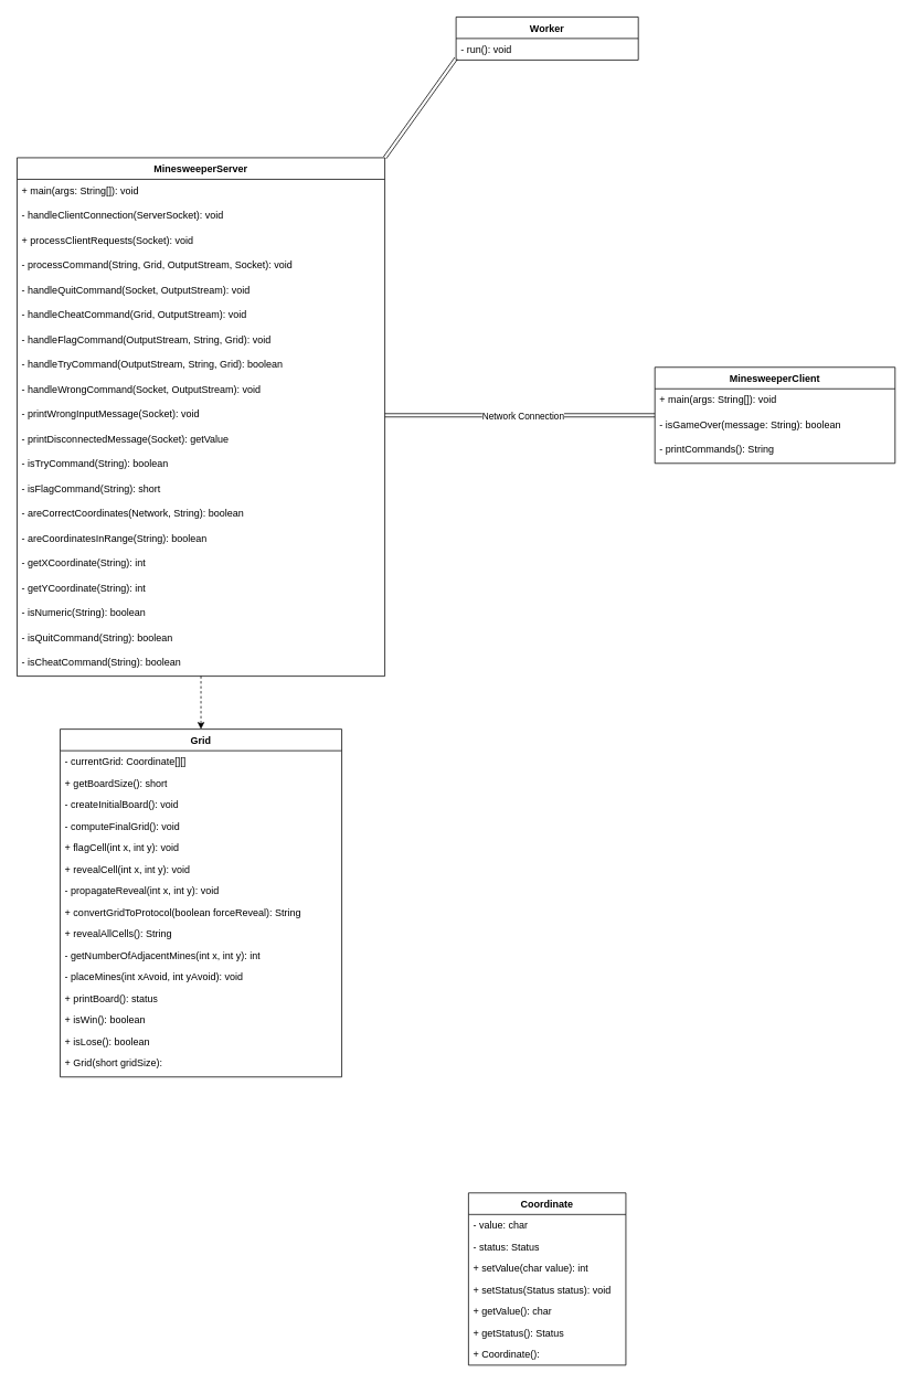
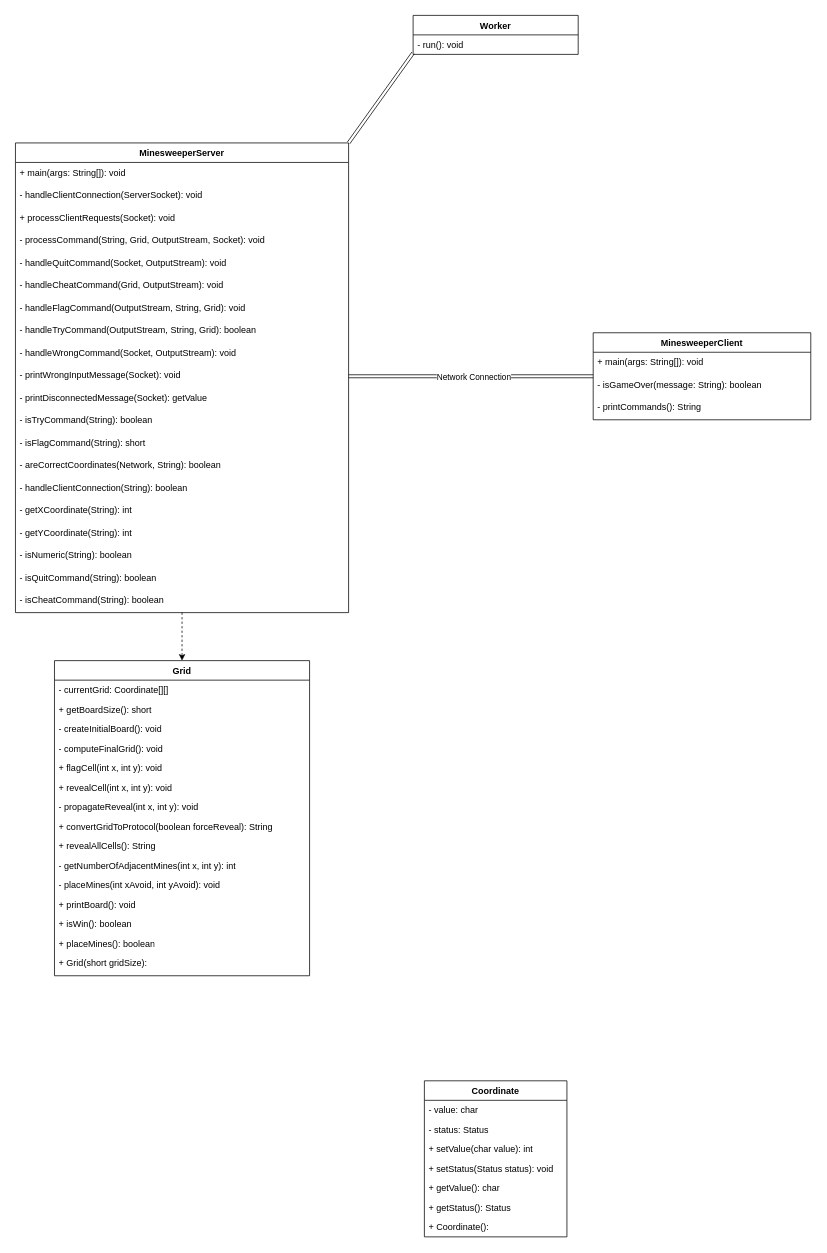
  <mxCell id="0" />
  <mxCell id="1" parent="0" />
  <mxCell id="2" value="Grid" style="swimlane;fontStyle=1;align=center;verticalAlign=top;childLayout=stackLayout;horizontal=1;startSize=26;horizontalStack=0;resizeParent=1;resizeParentMax=0;resizeLast=0;collapsible=1;marginBottom=0;whiteSpace=wrap;html=1;" parent="1" vertex="1"><mxGeometry x="72" y="880" width="340" height="420" as="geometry" /></mxCell>
  <mxCell id="3" value="- currentGrid: Coordinate[][]" style="text;strokeColor=none;fillColor=none;align=left;verticalAlign=top;spacingLeft=4;spacingRight=4;overflow=hidden;rotatable=0;points=[[0,0.5],[1,0.5]];portConstraint=eastwest;whiteSpace=wrap;html=1;" parent="2" vertex="1"><mxGeometry y="26" width="340" height="26" as="geometry" /></mxCell>
  <mxCell id="4" value="+ getBoardSize(): short" style="text;strokeColor=none;fillColor=none;align=left;verticalAlign=top;spacingLeft=4;spacingRight=4;overflow=hidden;rotatable=0;points=[[0,0.5],[1,0.5]];portConstraint=eastwest;whiteSpace=wrap;html=1;" parent="2" vertex="1"><mxGeometry y="52" width="340" height="26" as="geometry" /></mxCell>
  <mxCell id="5" value="- createInitialBoard(): void" style="text;strokeColor=none;fillColor=none;align=left;verticalAlign=top;spacingLeft=4;spacingRight=4;overflow=hidden;rotatable=0;points=[[0,0.5],[1,0.5]];portConstraint=eastwest;whiteSpace=wrap;html=1;" parent="2" vertex="1"><mxGeometry y="78" width="340" height="26" as="geometry" /></mxCell>
  <mxCell id="6" value="- computeFinalGrid(): void" style="text;strokeColor=none;fillColor=none;align=left;verticalAlign=top;spacingLeft=4;spacingRight=4;overflow=hidden;rotatable=0;points=[[0,0.5],[1,0.5]];portConstraint=eastwest;whiteSpace=wrap;html=1;" parent="2" vertex="1"><mxGeometry y="104" width="340" height="26" as="geometry" /></mxCell>
  <mxCell id="7" value="+ flagCell(int x, int y): void" style="text;strokeColor=none;fillColor=none;align=left;verticalAlign=top;spacingLeft=4;spacingRight=4;overflow=hidden;rotatable=0;points=[[0,0.5],[1,0.5]];portConstraint=eastwest;whiteSpace=wrap;html=1;" parent="2" vertex="1"><mxGeometry y="130" width="340" height="26" as="geometry" /></mxCell>
  <mxCell id="8" value="+ revealCell(int x, int y): void" style="text;strokeColor=none;fillColor=none;align=left;verticalAlign=top;spacingLeft=4;spacingRight=4;overflow=hidden;rotatable=0;points=[[0,0.5],[1,0.5]];portConstraint=eastwest;whiteSpace=wrap;html=1;" parent="2" vertex="1"><mxGeometry y="156" width="340" height="26" as="geometry" /></mxCell>
  <mxCell id="9" value="- propagateReveal(int x, int y): void" style="text;strokeColor=none;fillColor=none;align=left;verticalAlign=top;spacingLeft=4;spacingRight=4;overflow=hidden;rotatable=0;points=[[0,0.5],[1,0.5]];portConstraint=eastwest;whiteSpace=wrap;html=1;" parent="2" vertex="1"><mxGeometry y="182" width="340" height="26" as="geometry" /></mxCell>
  <mxCell id="10" value="+ convertGridToProtocol(boolean forceReveal): String" style="text;strokeColor=none;fillColor=none;align=left;verticalAlign=top;spacingLeft=4;spacingRight=4;overflow=hidden;rotatable=0;points=[[0,0.5],[1,0.5]];portConstraint=eastwest;whiteSpace=wrap;html=1;" parent="2" vertex="1"><mxGeometry y="208" width="340" height="26" as="geometry" /></mxCell>
  <mxCell id="11" value="+ revealAllCells(): String" style="text;strokeColor=none;fillColor=none;align=left;verticalAlign=top;spacingLeft=4;spacingRight=4;overflow=hidden;rotatable=0;points=[[0,0.5],[1,0.5]];portConstraint=eastwest;whiteSpace=wrap;html=1;" parent="2" vertex="1"><mxGeometry y="234" width="340" height="26" as="geometry" /></mxCell>
  <mxCell id="12" value="- getNumberOfAdjacentMines(int x, int y): int" style="text;strokeColor=none;fillColor=none;align=left;verticalAlign=top;spacingLeft=4;spacingRight=4;overflow=hidden;rotatable=0;points=[[0,0.5],[1,0.5]];portConstraint=eastwest;whiteSpace=wrap;html=1;" parent="2" vertex="1"><mxGeometry y="260" width="340" height="26" as="geometry" /></mxCell>
  <mxCell id="13" value="- placeMines(int xAvoid, int yAvoid): void" style="text;strokeColor=none;fillColor=none;align=left;verticalAlign=top;spacingLeft=4;spacingRight=4;overflow=hidden;rotatable=0;points=[[0,0.5],[1,0.5]];portConstraint=eastwest;whiteSpace=wrap;html=1;" parent="2" vertex="1"><mxGeometry y="286" width="340" height="26" as="geometry" /></mxCell>
- <mxCell id="14" value="+ printBoard(): status" style="text;strokeColor=none;fillColor=none;align=left;verticalAlign=top;spacingLeft=4;spacingRight=4;overflow=hidden;rotatable=0;points=[[0,0.5],[1,0.5]];portConstraint=eastwest;whiteSpace=wrap;html=1;" parent="2" vertex="1"><mxGeometry y="312" width="340" height="26" as="geometry" /></mxCell>
+ <mxCell id="14" value="+ printBoard(): void" style="text;strokeColor=none;fillColor=none;align=left;verticalAlign=top;spacingLeft=4;spacingRight=4;overflow=hidden;rotatable=0;points=[[0,0.5],[1,0.5]];portConstraint=eastwest;whiteSpace=wrap;html=1;" parent="2" vertex="1"><mxGeometry y="312" width="340" height="26" as="geometry" /></mxCell>
  <mxCell id="15" value="+ isWin(): boolean" style="text;strokeColor=none;fillColor=none;align=left;verticalAlign=top;spacingLeft=4;spacingRight=4;overflow=hidden;rotatable=0;points=[[0,0.5],[1,0.5]];portConstraint=eastwest;whiteSpace=wrap;html=1;" parent="2" vertex="1"><mxGeometry y="338" width="340" height="26" as="geometry" /></mxCell>
- <mxCell id="16" value="+ isLose(): boolean" style="text;strokeColor=none;fillColor=none;align=left;verticalAlign=top;spacingLeft=4;spacingRight=4;overflow=hidden;rotatable=0;points=[[0,0.5],[1,0.5]];portConstraint=eastwest;whiteSpace=wrap;html=1;" parent="2" vertex="1"><mxGeometry y="364" width="340" height="26" as="geometry" /></mxCell>
+ <mxCell id="16" value="+ placeMines(): boolean" style="text;strokeColor=none;fillColor=none;align=left;verticalAlign=top;spacingLeft=4;spacingRight=4;overflow=hidden;rotatable=0;points=[[0,0.5],[1,0.5]];portConstraint=eastwest;whiteSpace=wrap;html=1;" parent="2" vertex="1"><mxGeometry y="364" width="340" height="26" as="geometry" /></mxCell>
  <mxCell id="17" value="+ Grid(short gridSize): " style="text;strokeColor=none;fillColor=none;align=left;verticalAlign=top;spacingLeft=4;spacingRight=4;overflow=hidden;rotatable=0;points=[[0,0.5],[1,0.5]];portConstraint=eastwest;whiteSpace=wrap;html=1;" parent="2" vertex="1"><mxGeometry y="390" width="340" height="30" as="geometry" /></mxCell>
  <mxCell id="18" value="Coordinate" style="swimlane;fontStyle=1;align=center;verticalAlign=top;childLayout=stackLayout;horizontal=1;startSize=26;horizontalStack=0;resizeParent=1;resizeParentMax=0;resizeLast=0;collapsible=1;marginBottom=0;whiteSpace=wrap;html=1;" parent="1" vertex="1"><mxGeometry x="565" y="1440" width="190" height="208" as="geometry" /></mxCell>
  <mxCell id="19" value="- value: char" style="text;strokeColor=none;fillColor=none;align=left;verticalAlign=top;spacingLeft=4;spacingRight=4;overflow=hidden;rotatable=0;points=[[0,0.5],[1,0.5]];portConstraint=eastwest;whiteSpace=wrap;html=1;" parent="18" vertex="1"><mxGeometry y="26" width="190" height="26" as="geometry" /></mxCell>
  <mxCell id="20" value="- status: Status" style="text;strokeColor=none;fillColor=none;align=left;verticalAlign=top;spacingLeft=4;spacingRight=4;overflow=hidden;rotatable=0;points=[[0,0.5],[1,0.5]];portConstraint=eastwest;whiteSpace=wrap;html=1;" parent="18" vertex="1"><mxGeometry y="52" width="190" height="26" as="geometry" /></mxCell>
  <mxCell id="21" value="+ setValue(char value): int" style="text;strokeColor=none;fillColor=none;align=left;verticalAlign=top;spacingLeft=4;spacingRight=4;overflow=hidden;rotatable=0;points=[[0,0.5],[1,0.5]];portConstraint=eastwest;whiteSpace=wrap;html=1;" parent="18" vertex="1"><mxGeometry y="78" width="190" height="26" as="geometry" /></mxCell>
  <mxCell id="22" value="+ setStatus(Status status): void" style="text;strokeColor=none;fillColor=none;align=left;verticalAlign=top;spacingLeft=4;spacingRight=4;overflow=hidden;rotatable=0;points=[[0,0.5],[1,0.5]];portConstraint=eastwest;whiteSpace=wrap;html=1;" parent="18" vertex="1"><mxGeometry y="104" width="190" height="26" as="geometry" /></mxCell>
  <mxCell id="23" value="+ getValue(): char" style="text;strokeColor=none;fillColor=none;align=left;verticalAlign=top;spacingLeft=4;spacingRight=4;overflow=hidden;rotatable=0;points=[[0,0.5],[1,0.5]];portConstraint=eastwest;whiteSpace=wrap;html=1;" parent="18" vertex="1"><mxGeometry y="130" width="190" height="26" as="geometry" /></mxCell>
  <mxCell id="24" value="+ getStatus(): Status" style="text;strokeColor=none;fillColor=none;align=left;verticalAlign=top;spacingLeft=4;spacingRight=4;overflow=hidden;rotatable=0;points=[[0,0.5],[1,0.5]];portConstraint=eastwest;whiteSpace=wrap;html=1;" parent="18" vertex="1"><mxGeometry y="156" width="190" height="26" as="geometry" /></mxCell>
  <mxCell id="25" value="+ Coordinate(): " style="text;strokeColor=none;fillColor=none;align=left;verticalAlign=top;spacingLeft=4;spacingRight=4;overflow=hidden;rotatable=0;points=[[0,0.5],[1,0.5]];portConstraint=eastwest;whiteSpace=wrap;html=1;" parent="18" vertex="1"><mxGeometry y="182" width="190" height="26" as="geometry" /></mxCell>
  <mxCell id="26" value="Worker" style="swimlane;fontStyle=1;align=center;verticalAlign=top;childLayout=stackLayout;horizontal=1;startSize=26;horizontalStack=0;resizeParent=1;resizeParentMax=0;resizeLast=0;collapsible=1;marginBottom=0;whiteSpace=wrap;html=1;" parent="1" vertex="1"><mxGeometry x="550" y="20" width="220" height="52" as="geometry" /></mxCell>
  <mxCell id="27" value="- run(): void" style="text;strokeColor=none;fillColor=none;align=left;verticalAlign=top;spacingLeft=4;spacingRight=4;overflow=hidden;rotatable=0;points=[[0,0.5],[1,0.5]];portConstraint=eastwest;whiteSpace=wrap;html=1;" parent="26" vertex="1"><mxGeometry y="26" width="220" height="26" as="geometry" /></mxCell>
  <mxCell id="28" value="MinesweeperClient" style="swimlane;fontStyle=1;align=center;verticalAlign=top;childLayout=stackLayout;horizontal=1;startSize=26;horizontalStack=0;resizeParent=1;resizeParentMax=0;resizeLast=0;collapsible=1;marginBottom=0;whiteSpace=wrap;html=1;" parent="1" vertex="1"><mxGeometry x="790" y="443" width="290" height="116" as="geometry" /></mxCell>
  <mxCell id="29" value="+ main(args: String[]): void" style="text;strokeColor=none;fillColor=none;align=left;verticalAlign=top;spacingLeft=4;whiteSpace=wrap;html=1;" parent="28" vertex="1"><mxGeometry y="26" width="290" height="30" as="geometry" /></mxCell>
  <mxCell id="30" value="- isGameOver(message: String): boolean" style="text;strokeColor=none;fillColor=none;align=left;verticalAlign=top;spacingLeft=4;whiteSpace=wrap;html=1;" parent="28" vertex="1"><mxGeometry y="56" width="290" height="30" as="geometry" /></mxCell>
  <mxCell id="31" value="-  printCommands(): String" style="text;strokeColor=none;fillColor=none;align=left;verticalAlign=top;spacingLeft=4;whiteSpace=wrap;html=1;" parent="28" vertex="1"><mxGeometry y="86" width="290" height="30" as="geometry" /></mxCell>
  <mxCell id="32" style="edgeStyle=none;html=1;exitX=1;exitY=0;exitDx=0;exitDy=0;shape=link;" parent="1" source="33" edge="1"><mxGeometry relative="1" as="geometry"><mxPoint x="550" y="70" as="targetPoint" /></mxGeometry></mxCell>
  <mxCell id="33" value="MinesweeperServer" style="swimlane;fontStyle=1;align=center;verticalAlign=top;childLayout=stackLayout;horizontal=1;startSize=26;horizontalStack=0;resizeParent=1;resizeParentMax=0;resizeLast=0;collapsible=1;marginBottom=0;whiteSpace=wrap;html=1;" parent="1" vertex="1"><mxGeometry x="20" y="190" width="444" height="626" as="geometry" /></mxCell>
  <mxCell id="34" value="+ main(args: String[]): void" style="text;strokeColor=none;fillColor=none;align=left;verticalAlign=top;spacingLeft=4;whiteSpace=wrap;html=1;" parent="33" vertex="1"><mxGeometry y="26" width="444" height="30" as="geometry" /></mxCell>
  <mxCell id="35" value="- handleClientConnection(ServerSocket): void" style="text;strokeColor=none;fillColor=none;align=left;verticalAlign=top;spacingLeft=4;whiteSpace=wrap;html=1;" parent="33" vertex="1"><mxGeometry y="56" width="444" height="30" as="geometry" /></mxCell>
  <mxCell id="36" value="+ processClientRequests(Socket): void" style="text;strokeColor=none;fillColor=none;align=left;verticalAlign=top;spacingLeft=4;whiteSpace=wrap;html=1;" parent="33" vertex="1"><mxGeometry y="86" width="444" height="30" as="geometry" /></mxCell>
  <mxCell id="37" value="- processCommand(String, Grid, OutputStream, Socket): void" style="text;strokeColor=none;fillColor=none;align=left;verticalAlign=top;spacingLeft=4;whiteSpace=wrap;html=1;" vertex="1" parent="33"><mxGeometry y="116" width="444" height="30" as="geometry" /></mxCell>
  <mxCell id="38" value="- handleQuitCommand(Socket, OutputStream): void" style="text;strokeColor=none;fillColor=none;align=left;verticalAlign=top;spacingLeft=4;whiteSpace=wrap;html=1;" parent="33" vertex="1"><mxGeometry y="146" width="444" height="30" as="geometry" /></mxCell>
  <mxCell id="39" value="- handleCheatCommand(Grid, OutputStream): void" style="text;strokeColor=none;fillColor=none;align=left;verticalAlign=top;spacingLeft=4;whiteSpace=wrap;html=1;" parent="33" vertex="1"><mxGeometry y="176" width="444" height="30" as="geometry" /></mxCell>
  <mxCell id="40" value="- handleFlagCommand(OutputStream, String, Grid): void" style="text;strokeColor=none;fillColor=none;align=left;verticalAlign=top;spacingLeft=4;whiteSpace=wrap;html=1;" parent="33" vertex="1"><mxGeometry y="206" width="444" height="30" as="geometry" /></mxCell>
  <mxCell id="41" value="- handleTryCommand(OutputStream, String, Grid): boolean" style="text;strokeColor=none;fillColor=none;align=left;verticalAlign=top;spacingLeft=4;whiteSpace=wrap;html=1;" parent="33" vertex="1"><mxGeometry y="236" width="444" height="30" as="geometry" /></mxCell>
  <mxCell id="42" value="- handleWrongCommand(Socket, OutputStream): void" style="text;strokeColor=none;fillColor=none;align=left;verticalAlign=top;spacingLeft=4;whiteSpace=wrap;html=1;" parent="33" vertex="1"><mxGeometry y="266" width="444" height="30" as="geometry" /></mxCell>
  <mxCell id="43" value="- printWrongInputMessage(Socket): void" style="text;strokeColor=none;fillColor=none;align=left;verticalAlign=top;spacingLeft=4;whiteSpace=wrap;html=1;" parent="33" vertex="1"><mxGeometry y="296" width="444" height="30" as="geometry" /></mxCell>
  <mxCell id="44" value="- printDisconnectedMessage(Socket): getValue" style="text;strokeColor=none;fillColor=none;align=left;verticalAlign=top;spacingLeft=4;whiteSpace=wrap;html=1;" parent="33" vertex="1"><mxGeometry y="326" width="444" height="30" as="geometry" /></mxCell>
  <mxCell id="45" value="- isTryCommand(String): boolean" style="text;strokeColor=none;fillColor=none;align=left;verticalAlign=top;spacingLeft=4;whiteSpace=wrap;html=1;" parent="33" vertex="1"><mxGeometry y="356" width="444" height="30" as="geometry" /></mxCell>
  <mxCell id="46" value="- isFlagCommand(String): short" style="text;strokeColor=none;fillColor=none;align=left;verticalAlign=top;spacingLeft=4;whiteSpace=wrap;html=1;" parent="33" vertex="1"><mxGeometry y="386" width="444" height="30" as="geometry" /></mxCell>
  <mxCell id="47" value="- areCorrectCoordinates(Network, String): boolean" style="text;strokeColor=none;fillColor=none;align=left;verticalAlign=top;spacingLeft=4;whiteSpace=wrap;html=1;" parent="33" vertex="1"><mxGeometry y="416" width="444" height="30" as="geometry" /></mxCell>
- <mxCell id="48" value="- areCoordinatesInRange(String): boolean" style="text;strokeColor=none;fillColor=none;align=left;verticalAlign=top;spacingLeft=4;whiteSpace=wrap;html=1;" parent="33" vertex="1"><mxGeometry y="446" width="444" height="30" as="geometry" /></mxCell>
+ <mxCell id="48" value="- handleClientConnection(String): boolean" style="text;strokeColor=none;fillColor=none;align=left;verticalAlign=top;spacingLeft=4;whiteSpace=wrap;html=1;" parent="33" vertex="1"><mxGeometry y="446" width="444" height="30" as="geometry" /></mxCell>
  <mxCell id="49" value="- getXCoordinate(String): int" style="text;strokeColor=none;fillColor=none;align=left;verticalAlign=top;spacingLeft=4;whiteSpace=wrap;html=1;" parent="33" vertex="1"><mxGeometry y="476" width="444" height="30" as="geometry" /></mxCell>
  <mxCell id="50" value="- getYCoordinate(String): int" style="text;strokeColor=none;fillColor=none;align=left;verticalAlign=top;spacingLeft=4;whiteSpace=wrap;html=1;" parent="33" vertex="1"><mxGeometry y="506" width="444" height="30" as="geometry" /></mxCell>
  <mxCell id="51" value="- isNumeric(String): boolean" style="text;strokeColor=none;fillColor=none;align=left;verticalAlign=top;spacingLeft=4;whiteSpace=wrap;html=1;" parent="33" vertex="1"><mxGeometry y="536" width="444" height="30" as="geometry" /></mxCell>
  <mxCell id="52" value="- isQuitCommand(String): boolean" style="text;strokeColor=none;fillColor=none;align=left;verticalAlign=top;spacingLeft=4;whiteSpace=wrap;html=1;" parent="33" vertex="1"><mxGeometry y="566" width="444" height="30" as="geometry" /></mxCell>
  <mxCell id="53" value="- isCheatCommand(String): boolean" style="text;strokeColor=none;fillColor=none;align=left;verticalAlign=top;spacingLeft=4;whiteSpace=wrap;html=1;" parent="33" vertex="1"><mxGeometry y="596" width="444" height="30" as="geometry" /></mxCell>
  <mxCell id="54" style="edgeStyle=none;html=1;exitX=0.5;exitY=1;exitDx=0;exitDy=0;entryX=0.5;entryY=0;entryDx=0;entryDy=0;dashed=1;" parent="1" source="53" target="2" edge="1"><mxGeometry relative="1" as="geometry"><mxPoint x="150" y="840" as="targetPoint" /></mxGeometry></mxCell>
  <mxCell id="55" style="html=1;exitX=1;exitY=0.5;exitDx=0;exitDy=0;entryX=0;entryY=0.5;entryDx=0;entryDy=0;strokeColor=default;shape=link;" parent="1" source="43" target="28" edge="1"><mxGeometry relative="1" as="geometry" /></mxCell>
  <mxCell id="56" value="Network Connection" style="edgeLabel;html=1;align=center;verticalAlign=middle;resizable=0;points=[];" parent="55" vertex="1" connectable="0"><mxGeometry x="0.123" relative="1" as="geometry"><mxPoint x="-17" as="offset" /></mxGeometry></mxCell>
